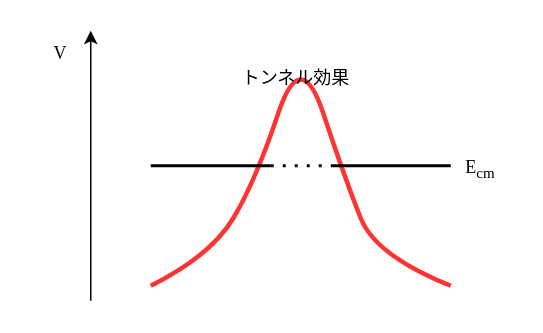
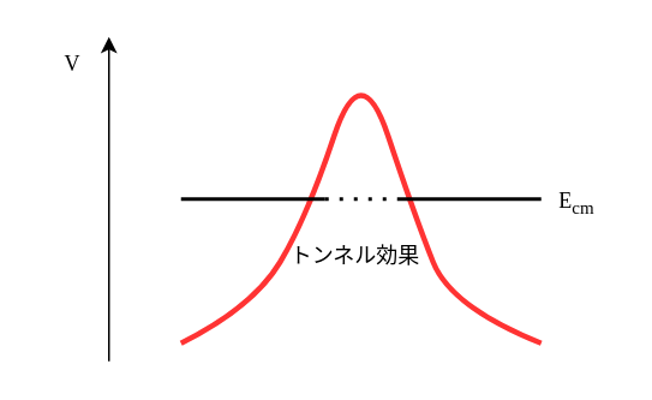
  <mxCell id="0" />
  <mxCell id="1" parent="0" />
  <mxCell id="2" value="" style="curved=1;endArrow=none;html=1;rounded=0;endFill=0;strokeColor=#FF3333;strokeWidth=3;" edge="1" parent="1"><mxGeometry width="50" height="50" relative="1" as="geometry"><mxPoint x="100" y="190" as="sourcePoint" /><mxPoint x="300" y="190" as="targetPoint" /><Array as="points"><mxPoint x="140" y="170" /><mxPoint x="170" y="120" /><mxPoint x="200" y="30" /><mxPoint x="230" y="120" /><mxPoint x="250" y="170" /></Array></mxGeometry></mxCell>
  <mxCell id="3" value="" style="endArrow=classic;html=1;rounded=0;strokeColor=#000000;" edge="1" parent="1"><mxGeometry width="50" height="50" relative="1" as="geometry"><mxPoint x="60" y="200" as="sourcePoint" /><mxPoint x="60" y="20" as="targetPoint" /></mxGeometry></mxCell>
  <mxCell id="4" value="" style="endArrow=none;html=1;rounded=0;strokeColor=#000000;strokeWidth=2;" edge="1" parent="1"><mxGeometry width="50" height="50" relative="1" as="geometry"><mxPoint x="220" y="110" as="sourcePoint" /><mxPoint x="300" y="110" as="targetPoint" /></mxGeometry></mxCell>
  <mxCell id="5" value="" style="endArrow=none;html=1;rounded=0;strokeColor=#000000;strokeWidth=2;" edge="1" parent="1"><mxGeometry width="50" height="50" relative="1" as="geometry"><mxPoint x="100" y="110" as="sourcePoint" /><mxPoint x="180" y="110" as="targetPoint" /></mxGeometry></mxCell>
  <mxCell id="6" value="" style="endArrow=none;dashed=1;html=1;dashPattern=1 3;strokeWidth=2;rounded=0;strokeColor=#000000;" edge="1" parent="1"><mxGeometry width="50" height="50" relative="1" as="geometry"><mxPoint x="180" y="110" as="sourcePoint" /><mxPoint x="220" y="110" as="targetPoint" /></mxGeometry></mxCell>
- <mxCell id="7" value="トンネル効果" style="text;html=1;strokeColor=none;fillColor=none;align=center;verticalAlign=middle;whiteSpace=wrap;rounded=0;fontColor=#000000;" vertex="1" parent="1"><mxGeometry x="157" y="37" width="80" height="30" as="geometry" /></mxCell>
+ <mxCell id="7" value="トンネル効果" style="text;html=1;strokeColor=none;fillColor=none;align=center;verticalAlign=middle;whiteSpace=wrap;rounded=0;fontColor=#000000;" vertex="1" parent="1"><mxGeometry x="157" y="127" width="80" height="30" as="geometry" /></mxCell>
  <mxCell id="8" value="&lt;font&gt;V&lt;/font&gt;" style="text;html=1;strokeColor=none;fillColor=none;align=center;verticalAlign=middle;whiteSpace=wrap;rounded=0;fontFamily=Times New Roman;fontColor=#000000;" vertex="1" parent="1"><mxGeometry x="20" y="20" width="40" height="30" as="geometry" /></mxCell>
  <mxCell id="9" value="&lt;font&gt;E&lt;sub&gt;cm&lt;/sub&gt;&lt;/font&gt;" style="text;html=1;strokeColor=none;fillColor=none;align=center;verticalAlign=middle;whiteSpace=wrap;rounded=0;fontFamily=Times New Roman;fontColor=#000000;" vertex="1" parent="1"><mxGeometry x="300" y="97" width="40" height="30" as="geometry" /></mxCell>
